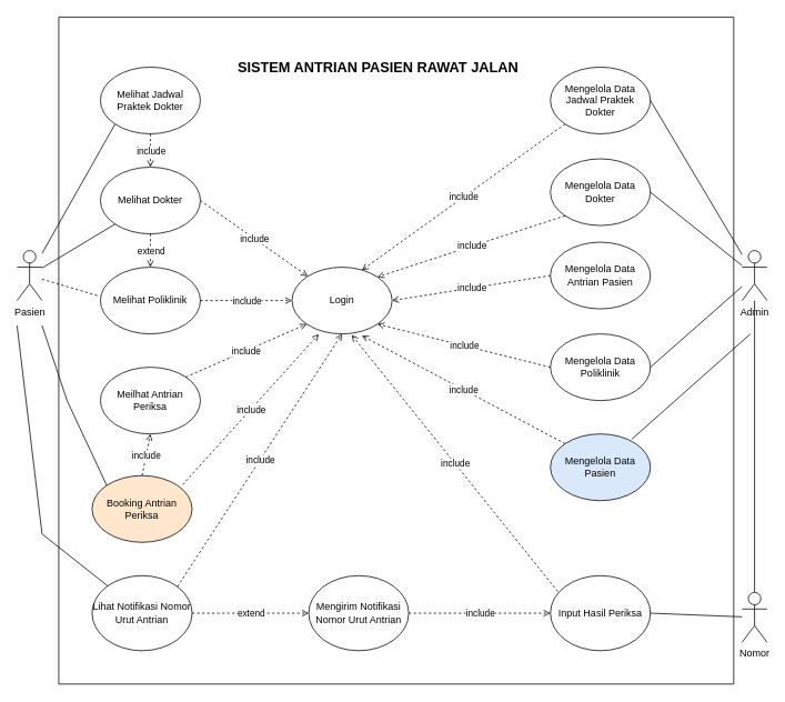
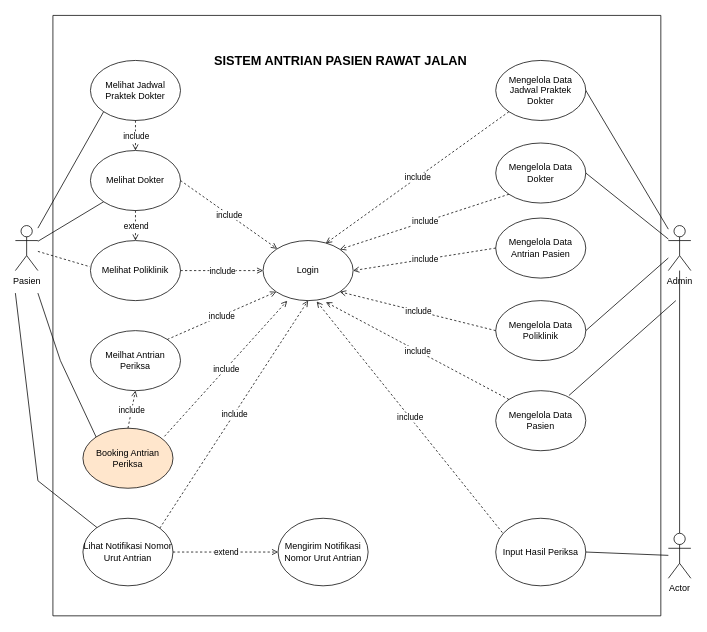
  <mxCell id="0" />
  <mxCell id="1" parent="0" />
  <mxCell id="2" value="Pasien" style="shape=umlActor;verticalLabelPosition=bottom;verticalAlign=top;html=1;outlineConnect=0;" parent="1" vertex="1"><mxGeometry x="20" y="300" width="30" height="60" as="geometry" /></mxCell>
  <mxCell id="3" value="Booking Antrian Periksa" style="ellipse;whiteSpace=wrap;html=1;fillColor=#ffe6cc;" parent="1" vertex="1"><mxGeometry x="110" y="570" width="120" height="80" as="geometry" /></mxCell>
  <mxCell id="4" value="Meilhat Antrian Periksa" style="ellipse;whiteSpace=wrap;html=1;" parent="1" vertex="1"><mxGeometry x="120" y="440" width="120" height="80" as="geometry" /></mxCell>
  <mxCell id="5" value="Melihat Jadwal Praktek Dokter" style="ellipse;whiteSpace=wrap;html=1;" parent="1" vertex="1"><mxGeometry x="120" y="80" width="120" height="80" as="geometry" /></mxCell>
  <mxCell id="6" value="Melihat Dokter" style="ellipse;whiteSpace=wrap;html=1;" parent="1" vertex="1"><mxGeometry x="120" y="200" width="120" height="80" as="geometry" /></mxCell>
  <mxCell id="7" value="" style="endArrow=none;dashed=1;html=1;rounded=0;entryX=0.5;entryY=1;entryDx=0;entryDy=0;exitX=0.5;exitY=0;exitDx=0;exitDy=0;strokeColor=none;startArrow=classic;startFill=1;" parent="1" source="5" target="6" edge="1"><mxGeometry width="50" height="50" relative="1" as="geometry"><mxPoint x="40" y="450" as="sourcePoint" /><mxPoint x="90" y="400" as="targetPoint" /></mxGeometry></mxCell>
  <mxCell id="8" value="Login" style="ellipse;whiteSpace=wrap;html=1;" parent="1" vertex="1"><mxGeometry x="350" y="320" width="120" height="80" as="geometry" /></mxCell>
  <mxCell id="9" value="Melihat Poliklinik" style="ellipse;whiteSpace=wrap;html=1;" parent="1" vertex="1"><mxGeometry x="120" y="320" width="120" height="80" as="geometry" /></mxCell>
  <mxCell id="10" value="" style="endArrow=none;html=1;rounded=0;endFill=0;entryX=0;entryY=1;entryDx=0;entryDy=0;" parent="1" source="2" target="5" edge="1"><mxGeometry width="50" height="50" relative="1" as="geometry"><mxPoint x="330" y="190" as="sourcePoint" /><mxPoint x="380" y="140" as="targetPoint" /></mxGeometry></mxCell>
  <mxCell id="11" value="" style="endArrow=open;html=1;rounded=0;endFill=0;dashed=1;entryX=0;entryY=0.5;entryDx=0;entryDy=0;" parent="1" source="9" target="8" edge="1"><mxGeometry relative="1" as="geometry"><mxPoint x="240" y="359.58" as="sourcePoint" /><mxPoint x="340" y="359.58" as="targetPoint" /></mxGeometry></mxCell>
  <mxCell id="12" value="include" style="edgeLabel;resizable=0;html=1;align=center;verticalAlign=middle;" parent="11" connectable="0" vertex="1"><mxGeometry relative="1" as="geometry" /></mxCell>
  <mxCell id="13" value="" style="endArrow=open;html=1;rounded=0;endFill=0;dashed=1;exitX=0.5;exitY=1;exitDx=0;exitDy=0;entryX=0.5;entryY=0;entryDx=0;entryDy=0;" parent="1" source="6" target="9" edge="1"><mxGeometry relative="1" as="geometry"><mxPoint x="210" y="310" as="sourcePoint" /><mxPoint x="310" y="310" as="targetPoint" /></mxGeometry></mxCell>
  <mxCell id="14" value="extend" style="edgeLabel;resizable=0;html=1;align=center;verticalAlign=middle;" parent="13" connectable="0" vertex="1"><mxGeometry relative="1" as="geometry" /></mxCell>
  <mxCell id="15" value="" style="endArrow=none;html=1;rounded=0;endFill=0;entryX=0;entryY=1;entryDx=0;entryDy=0;" parent="1" source="2" target="6" edge="1"><mxGeometry width="50" height="50" relative="1" as="geometry"><mxPoint x="57.143" y="310" as="sourcePoint" /><mxPoint x="130" y="130" as="targetPoint" /></mxGeometry></mxCell>
  <mxCell id="16" value="" style="endArrow=none;html=1;rounded=0;endFill=0;entryX=-0.005;entryY=0.436;entryDx=0;entryDy=0;entryPerimeter=0;dashed=1;" parent="1" source="2" target="9" edge="1"><mxGeometry width="50" height="50" relative="1" as="geometry"><mxPoint x="60" y="324.118" as="sourcePoint" /><mxPoint x="130" y="250" as="targetPoint" /></mxGeometry></mxCell>
  <mxCell id="17" value="" style="endArrow=none;html=1;rounded=0;endFill=0;entryX=0;entryY=0;entryDx=0;entryDy=0;" parent="1" target="3" edge="1"><mxGeometry width="50" height="50" relative="1" as="geometry"><mxPoint x="50" y="390" as="sourcePoint" /><mxPoint x="127.498" y="490.857" as="targetPoint" /><Array as="points"><mxPoint x="80" y="480" /></Array></mxGeometry></mxCell>
  <mxCell id="18" value="" style="endArrow=open;html=1;rounded=0;endFill=0;dashed=1;entryX=0;entryY=1;entryDx=0;entryDy=0;exitX=1;exitY=0;exitDx=0;exitDy=0;" parent="1" source="4" target="8" edge="1"><mxGeometry relative="1" as="geometry"><mxPoint x="250" y="370" as="sourcePoint" /><mxPoint x="360" y="370" as="targetPoint" /></mxGeometry></mxCell>
  <mxCell id="19" value="include" style="edgeLabel;resizable=0;html=1;align=center;verticalAlign=middle;" parent="18" connectable="0" vertex="1"><mxGeometry relative="1" as="geometry" /></mxCell>
  <mxCell id="20" value="" style="endArrow=open;html=1;rounded=0;endFill=0;dashed=1;entryX=0.268;entryY=1.003;entryDx=0;entryDy=0;exitX=0.906;exitY=0.135;exitDx=0;exitDy=0;exitPerimeter=0;entryPerimeter=0;" parent="1" source="3" target="8" edge="1"><mxGeometry relative="1" as="geometry"><mxPoint x="232.426" y="461.716" as="sourcePoint" /><mxPoint x="377.574" y="398.284" as="targetPoint" /></mxGeometry></mxCell>
  <mxCell id="21" value="include" style="edgeLabel;resizable=0;html=1;align=center;verticalAlign=middle;" parent="20" connectable="0" vertex="1"><mxGeometry relative="1" as="geometry" /></mxCell>
  <mxCell id="22" value="" style="endArrow=open;html=1;rounded=0;endFill=0;dashed=1;exitX=1;exitY=0.5;exitDx=0;exitDy=0;" parent="1" source="6" target="8" edge="1"><mxGeometry relative="1" as="geometry"><mxPoint x="250" y="370" as="sourcePoint" /><mxPoint x="360" y="370" as="targetPoint" /></mxGeometry></mxCell>
  <mxCell id="23" value="include" style="edgeLabel;resizable=0;html=1;align=center;verticalAlign=middle;" parent="22" connectable="0" vertex="1"><mxGeometry relative="1" as="geometry" /></mxCell>
  <mxCell id="24" value="" style="endArrow=open;html=1;rounded=0;endFill=0;dashed=1;exitX=1;exitY=0.5;exitDx=0;exitDy=0;" parent="1" edge="1"><mxGeometry relative="1" as="geometry"><mxPoint x="180" y="160" as="sourcePoint" /><mxPoint x="180" y="200" as="targetPoint" /></mxGeometry></mxCell>
  <mxCell id="25" value="include" style="edgeLabel;resizable=0;html=1;align=center;verticalAlign=middle;" parent="24" connectable="0" vertex="1"><mxGeometry relative="1" as="geometry" /></mxCell>
  <mxCell id="26" value="Lihat Notifikasi Nomor Urut Antrian" style="ellipse;whiteSpace=wrap;html=1;" parent="1" vertex="1"><mxGeometry x="110" y="690" width="120" height="90" as="geometry" /></mxCell>
  <mxCell id="27" value="" style="endArrow=none;html=1;rounded=0;endFill=0;" parent="1" target="26" edge="1"><mxGeometry width="50" height="50" relative="1" as="geometry"><mxPoint x="20" y="390" as="sourcePoint" /><mxPoint x="137.574" y="591.716" as="targetPoint" /><Array as="points"><mxPoint x="50" y="640" /></Array></mxGeometry></mxCell>
  <mxCell id="28" value="" style="endArrow=open;html=1;rounded=0;endFill=0;dashed=1;exitX=0.5;exitY=0;exitDx=0;exitDy=0;entryX=0.5;entryY=1;entryDx=0;entryDy=0;" parent="1" source="3" target="4" edge="1"><mxGeometry relative="1" as="geometry"><mxPoint x="220" y="540" as="sourcePoint" /><mxPoint x="240" y="540" as="targetPoint" /></mxGeometry></mxCell>
  <mxCell id="29" value="include" style="edgeLabel;resizable=0;html=1;align=center;verticalAlign=middle;" parent="28" connectable="0" vertex="1"><mxGeometry relative="1" as="geometry" /></mxCell>
  <mxCell id="30" value="Admin&lt;br&gt;" style="shape=umlActor;verticalLabelPosition=bottom;verticalAlign=top;html=1;outlineConnect=0;" parent="1" vertex="1"><mxGeometry x="890" y="300" width="30" height="60" as="geometry" /></mxCell>
  <mxCell id="31" value="Mengelola Data Jadwal Praktek Dokter" style="ellipse;whiteSpace=wrap;html=1;" parent="1" vertex="1"><mxGeometry x="660" y="80" width="120" height="80" as="geometry" /></mxCell>
  <mxCell id="32" value="Mengelola Data Dokter" style="ellipse;whiteSpace=wrap;html=1;" parent="1" vertex="1"><mxGeometry x="660" y="190" width="120" height="80" as="geometry" /></mxCell>
  <mxCell id="33" value="Mengelola Data Antrian Pasien" style="ellipse;whiteSpace=wrap;html=1;" parent="1" vertex="1"><mxGeometry x="660" y="290" width="120" height="80" as="geometry" /></mxCell>
  <mxCell id="34" value="Mengelola Data Poliklinik" style="ellipse;whiteSpace=wrap;html=1;" parent="1" vertex="1"><mxGeometry x="660" y="400" width="120" height="80" as="geometry" /></mxCell>
- <mxCell id="35" value="Mengelola Data Pasien" style="ellipse;whiteSpace=wrap;html=1;fillColor=#dae8fc;" parent="1" vertex="1"><mxGeometry x="660" y="520" width="120" height="80" as="geometry" /></mxCell>
+ <mxCell id="35" value="Mengelola Data Pasien" style="ellipse;whiteSpace=wrap;html=1;" parent="1" vertex="1"><mxGeometry x="660" y="520" width="120" height="80" as="geometry" /></mxCell>
  <mxCell id="36" value="" style="endArrow=none;html=1;rounded=0;endFill=0;entryX=0.813;entryY=0.08;entryDx=0;entryDy=0;entryPerimeter=0;" parent="1" target="35" edge="1"><mxGeometry width="50" height="50" relative="1" as="geometry"><mxPoint x="900" y="400" as="sourcePoint" /><mxPoint x="607.574" y="164.854" as="targetPoint" /></mxGeometry></mxCell>
  <mxCell id="37" value="" style="endArrow=none;html=1;rounded=0;endFill=0;entryX=1;entryY=0.5;entryDx=0;entryDy=0;" parent="1" source="30" target="34" edge="1"><mxGeometry width="50" height="50" relative="1" as="geometry"><mxPoint x="530" y="329.997" as="sourcePoint" /><mxPoint x="617.574" y="174.854" as="targetPoint" /></mxGeometry></mxCell>
  <mxCell id="38" value="" style="endArrow=none;html=1;rounded=0;endFill=0;" parent="1" source="30" target="51" edge="1"><mxGeometry width="50" height="50" relative="1" as="geometry"><mxPoint x="540" y="339.997" as="sourcePoint" /><mxPoint x="627.574" y="184.854" as="targetPoint" /></mxGeometry></mxCell>
  <mxCell id="39" value="" style="endArrow=none;html=1;rounded=0;endFill=0;entryX=1;entryY=0.5;entryDx=0;entryDy=0;" parent="1" source="30" target="32" edge="1"><mxGeometry width="50" height="50" relative="1" as="geometry"><mxPoint x="550" y="349.997" as="sourcePoint" /><mxPoint x="637.574" y="194.854" as="targetPoint" /></mxGeometry></mxCell>
  <mxCell id="40" value="" style="endArrow=none;html=1;rounded=0;endFill=0;entryX=1;entryY=0.5;entryDx=0;entryDy=0;" parent="1" source="30" target="31" edge="1"><mxGeometry width="50" height="50" relative="1" as="geometry"><mxPoint x="560" y="359.997" as="sourcePoint" /><mxPoint x="647.574" y="204.854" as="targetPoint" /></mxGeometry></mxCell>
  <mxCell id="41" value="" style="endArrow=open;html=1;rounded=0;endFill=0;dashed=1;exitX=0;exitY=1;exitDx=0;exitDy=0;entryX=0.697;entryY=0.045;entryDx=0;entryDy=0;entryPerimeter=0;" parent="1" source="31" target="8" edge="1"><mxGeometry relative="1" as="geometry"><mxPoint x="460" y="240" as="sourcePoint" /><mxPoint x="588.803" y="330.919" as="targetPoint" /></mxGeometry></mxCell>
  <mxCell id="42" value="include" style="edgeLabel;resizable=0;html=1;align=center;verticalAlign=middle;" parent="41" connectable="0" vertex="1"><mxGeometry relative="1" as="geometry" /></mxCell>
  <mxCell id="43" value="" style="endArrow=open;html=1;rounded=0;endFill=0;dashed=1;exitX=0;exitY=1;exitDx=0;exitDy=0;entryX=1;entryY=0;entryDx=0;entryDy=0;" parent="1" source="32" target="8" edge="1"><mxGeometry relative="1" as="geometry"><mxPoint x="430" y="329.08" as="sourcePoint" /><mxPoint x="558.803" y="419.999" as="targetPoint" /></mxGeometry></mxCell>
  <mxCell id="44" value="include" style="edgeLabel;resizable=0;html=1;align=center;verticalAlign=middle;" parent="43" connectable="0" vertex="1"><mxGeometry relative="1" as="geometry" /></mxCell>
  <mxCell id="45" value="" style="endArrow=open;html=1;rounded=0;endFill=0;dashed=1;exitX=0;exitY=0.5;exitDx=0;exitDy=0;entryX=1;entryY=0.5;entryDx=0;entryDy=0;" parent="1" source="33" target="8" edge="1"><mxGeometry relative="1" as="geometry"><mxPoint x="687.574" y="238.284" as="sourcePoint" /><mxPoint x="462.426" y="341.716" as="targetPoint" /></mxGeometry></mxCell>
  <mxCell id="46" value="include" style="edgeLabel;resizable=0;html=1;align=center;verticalAlign=middle;" parent="45" connectable="0" vertex="1"><mxGeometry relative="1" as="geometry" /></mxCell>
  <mxCell id="47" value="" style="endArrow=open;html=1;rounded=0;endFill=0;dashed=1;exitX=0;exitY=0.5;exitDx=0;exitDy=0;entryX=1;entryY=1;entryDx=0;entryDy=0;" parent="1" source="34" target="8" edge="1"><mxGeometry relative="1" as="geometry"><mxPoint x="670" y="340" as="sourcePoint" /><mxPoint x="480" y="370" as="targetPoint" /></mxGeometry></mxCell>
  <mxCell id="48" value="include" style="edgeLabel;resizable=0;html=1;align=center;verticalAlign=middle;" parent="47" connectable="0" vertex="1"><mxGeometry relative="1" as="geometry" /></mxCell>
  <mxCell id="49" value="" style="endArrow=open;html=1;rounded=0;endFill=0;dashed=1;exitX=0;exitY=0;exitDx=0;exitDy=0;entryX=0.698;entryY=1.026;entryDx=0;entryDy=0;entryPerimeter=0;" parent="1" source="35" target="8" edge="1"><mxGeometry relative="1" as="geometry"><mxPoint x="670" y="470" as="sourcePoint" /><mxPoint x="462.426" y="398.284" as="targetPoint" /></mxGeometry></mxCell>
  <mxCell id="50" value="include" style="edgeLabel;resizable=0;html=1;align=center;verticalAlign=middle;" parent="49" connectable="0" vertex="1"><mxGeometry relative="1" as="geometry" /></mxCell>
- <mxCell id="51" value="Nomor" style="shape=umlActor;verticalLabelPosition=bottom;verticalAlign=top;html=1;outlineConnect=0;" parent="1" vertex="1"><mxGeometry x="890" y="710" width="30" height="60" as="geometry" /></mxCell>
+ <mxCell id="51" value="Actor" style="shape=umlActor;verticalLabelPosition=bottom;verticalAlign=top;html=1;outlineConnect=0;" parent="1" vertex="1"><mxGeometry x="890" y="710" width="30" height="60" as="geometry" /></mxCell>
  <mxCell id="52" value="Input Hasil Periksa" style="ellipse;whiteSpace=wrap;html=1;" parent="1" vertex="1"><mxGeometry x="660" y="690" width="120" height="90" as="geometry" /></mxCell>
  <mxCell id="53" value="" style="endArrow=none;html=1;rounded=0;endFill=0;entryX=1;entryY=0.5;entryDx=0;entryDy=0;" parent="1" target="52" edge="1" source="51"><mxGeometry width="50" height="50" relative="1" as="geometry"><mxPoint x="880" y="735" as="sourcePoint" /><mxPoint x="767.56" y="536.4" as="targetPoint" /></mxGeometry></mxCell>
  <mxCell id="54" value="" style="endArrow=open;html=1;rounded=0;endFill=0;dashed=1;exitX=0.074;exitY=0.212;exitDx=0;exitDy=0;exitPerimeter=0;entryX=0.596;entryY=1.015;entryDx=0;entryDy=0;entryPerimeter=0;" parent="1" source="52" target="8" edge="1"><mxGeometry relative="1" as="geometry"><mxPoint x="687.574" y="541.716" as="sourcePoint" /><mxPoint x="420" y="410" as="targetPoint" /></mxGeometry></mxCell>
  <mxCell id="55" value="include" style="edgeLabel;resizable=0;html=1;align=center;verticalAlign=middle;" parent="54" connectable="0" vertex="1"><mxGeometry relative="1" as="geometry" /></mxCell>
  <mxCell id="56" value="Mengirim Notifikasi Nomor Urut Antrian" style="ellipse;whiteSpace=wrap;html=1;" parent="1" vertex="1"><mxGeometry x="370" y="690" width="120" height="90" as="geometry" /></mxCell>
- <mxCell id="57" value="" style="endArrow=open;html=1;rounded=0;endFill=0;dashed=1;exitX=1;exitY=0.5;exitDx=0;exitDy=0;entryX=0;entryY=0.5;entryDx=0;entryDy=0;" parent="1" source="56" target="52" edge="1"><mxGeometry relative="1" as="geometry"><mxPoint x="530" y="685" as="sourcePoint" /><mxPoint x="540" y="635" as="targetPoint" /></mxGeometry></mxCell>
- <mxCell id="58" value="include" style="edgeLabel;resizable=0;html=1;align=center;verticalAlign=middle;" parent="57" connectable="0" vertex="1"><mxGeometry relative="1" as="geometry" /></mxCell>
  <mxCell id="59" value="" style="endArrow=open;html=1;rounded=0;endFill=0;dashed=1;exitX=1;exitY=0.5;exitDx=0;exitDy=0;" parent="1" source="26" target="56" edge="1"><mxGeometry relative="1" as="geometry"><mxPoint x="300" y="730" as="sourcePoint" /><mxPoint x="300" y="770" as="targetPoint" /></mxGeometry></mxCell>
  <mxCell id="60" value="extend" style="edgeLabel;resizable=0;html=1;align=center;verticalAlign=middle;" parent="59" connectable="0" vertex="1"><mxGeometry relative="1" as="geometry" /></mxCell>
  <mxCell id="61" value="" style="endArrow=open;html=1;rounded=0;endFill=0;dashed=1;entryX=0.5;entryY=1;entryDx=0;entryDy=0;exitX=1;exitY=0;exitDx=0;exitDy=0;" parent="1" source="26" target="8" edge="1"><mxGeometry relative="1" as="geometry"><mxPoint x="228.72" y="590.8" as="sourcePoint" /><mxPoint x="420" y="410" as="targetPoint" /></mxGeometry></mxCell>
  <mxCell id="62" value="include" style="edgeLabel;resizable=0;html=1;align=center;verticalAlign=middle;" parent="61" connectable="0" vertex="1"><mxGeometry relative="1" as="geometry" /></mxCell>
  <mxCell id="63" value="" style="swimlane;startSize=0;fillColor=none;" vertex="1" parent="1"><mxGeometry x="70" y="20" width="810" height="800" as="geometry" /></mxCell>
  <mxCell id="64" value="&lt;h1&gt;&lt;p style=&quot;text-align:center;line-height:200%&quot; align=&quot;center&quot; class=&quot;MsoNormal&quot;&gt;&lt;b&gt;&lt;span lang=&quot;EN-US&quot;&gt;&lt;font style=&quot;font-size: 17px;&quot;&gt;SISTEM ANTRIAN PASIEN RAWAT JALAN&amp;nbsp;&lt;/font&gt;&lt;/span&gt;&lt;/b&gt;&lt;/p&gt;&lt;/h1&gt;" style="text;html=1;strokeColor=none;fillColor=none;spacing=5;spacingTop=-20;whiteSpace=wrap;overflow=hidden;rounded=0;" vertex="1" parent="63"><mxGeometry x="210" y="20" width="360" height="70" as="geometry" /></mxCell>
